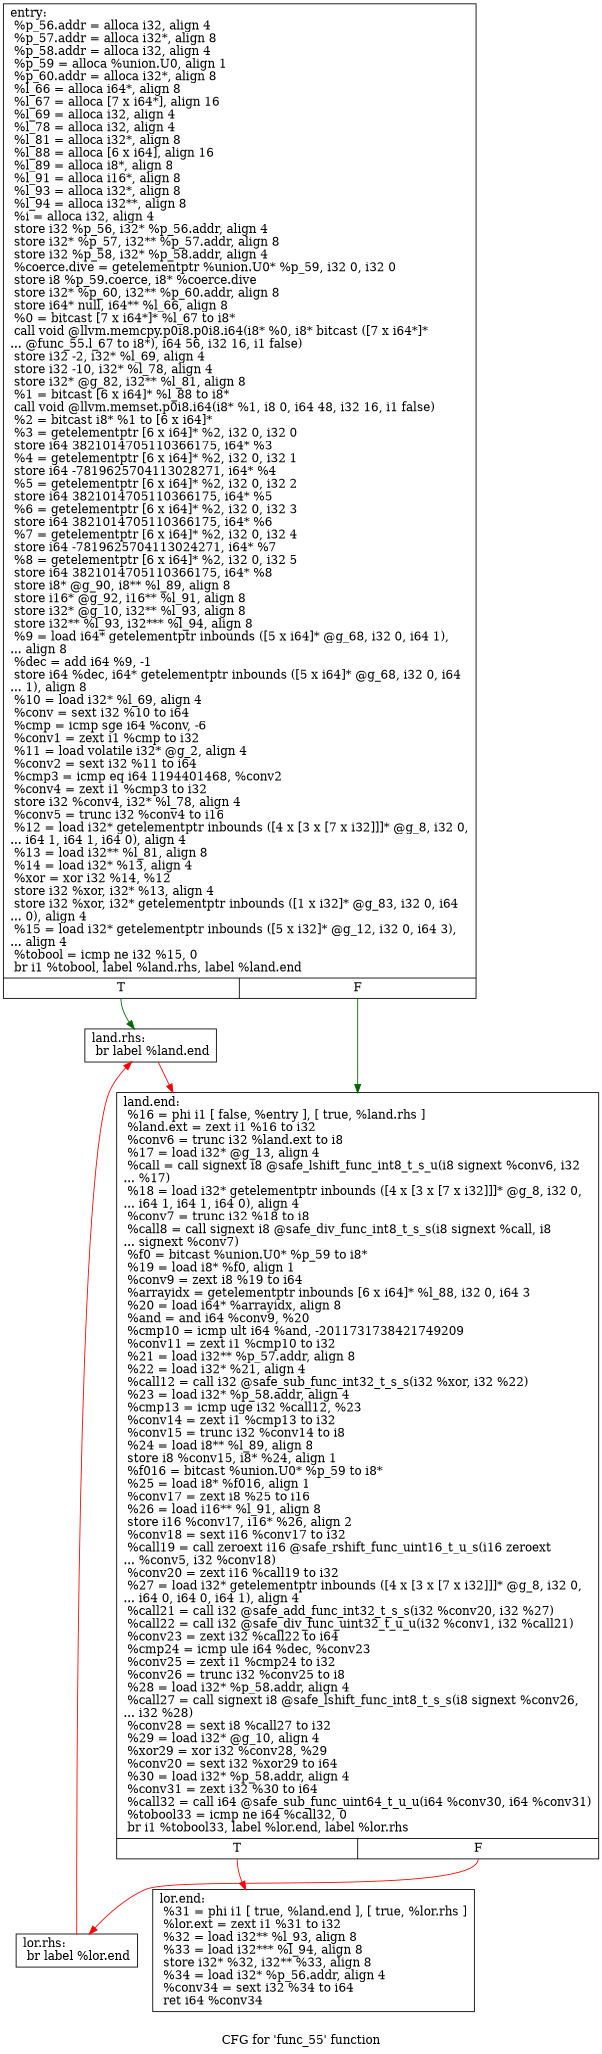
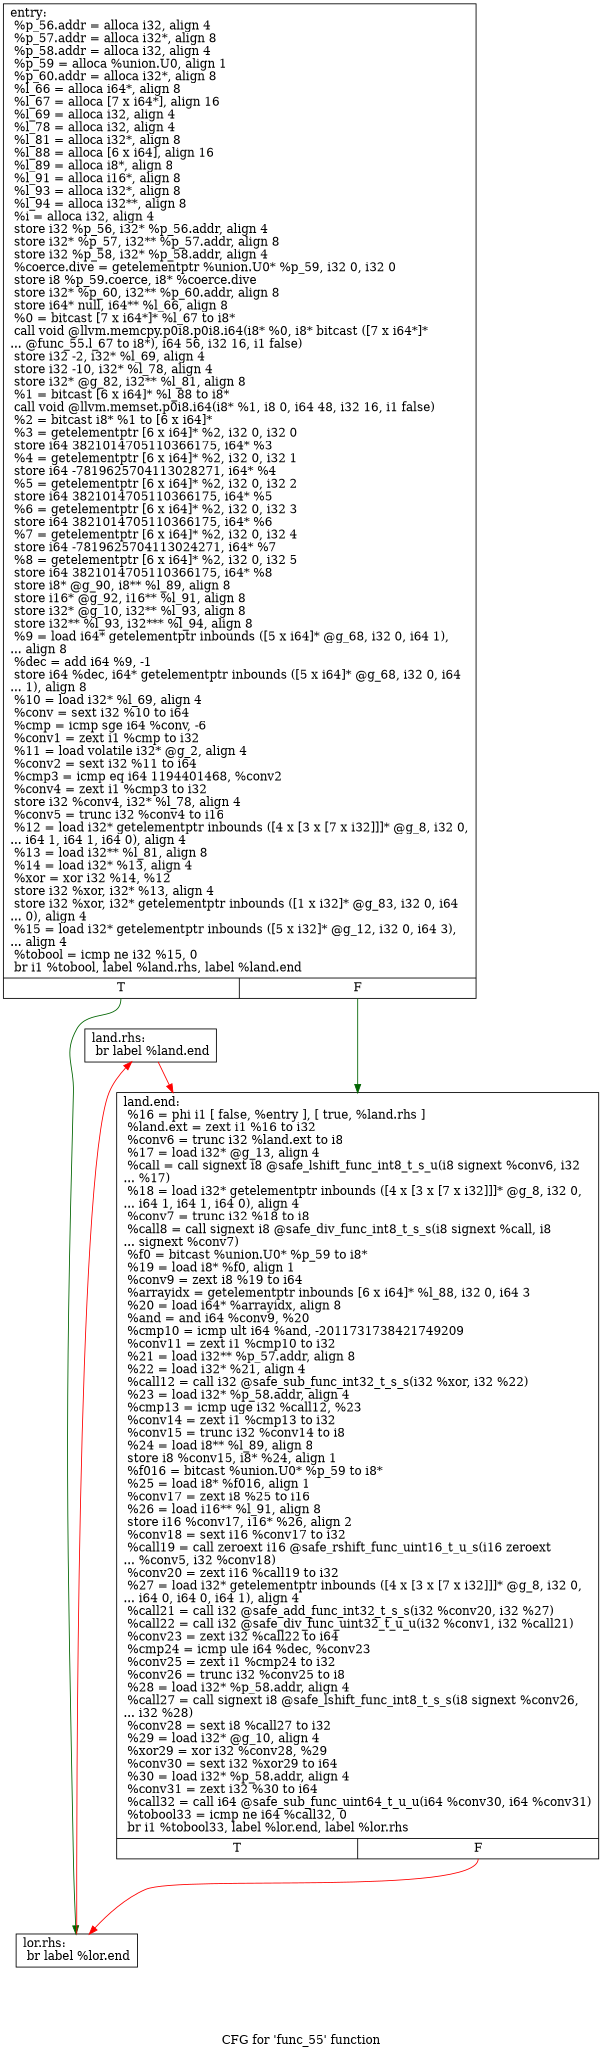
  digraph {
    label="CFG for 'func_55' function"
    node [shape=record]
    edge [color=red]
    n1 [label="{entry:\l  %p_56.addr = alloca i32, align 4\l  %p_57.addr = alloca i32*, align 8\l  %p_58.addr = alloca i32, align 4\l  %p_59 = alloca %union.U0, align 1\l  %p_60.addr = alloca i32*, align 8\l  %l_66 = alloca i64*, align 8\l  %l_67 = alloca [7 x i64*], align 16\l  %l_69 = alloca i32, align 4\l  %l_78 = alloca i32, align 4\l  %l_81 = alloca i32*, align 8\l  %l_88 = alloca [6 x i64], align 16\l  %l_89 = alloca i8*, align 8\l  %l_91 = alloca i16*, align 8\l  %l_93 = alloca i32*, align 8\l  %l_94 = alloca i32**, align 8\l  %i = alloca i32, align 4\l  store i32 %p_56, i32* %p_56.addr, align 4\l  store i32* %p_57, i32** %p_57.addr, align 8\l  store i32 %p_58, i32* %p_58.addr, align 4\l  %coerce.dive = getelementptr %union.U0* %p_59, i32 0, i32 0\l  store i8 %p_59.coerce, i8* %coerce.dive\l  store i32* %p_60, i32** %p_60.addr, align 8\l  store i64* null, i64** %l_66, align 8\l  %0 = bitcast [7 x i64*]* %l_67 to i8*\l  call void @llvm.memcpy.p0i8.p0i8.i64(i8* %0, i8* bitcast ([7 x i64*]*\l... @func_55.l_67 to i8*), i64 56, i32 16, i1 false)\l  store i32 -2, i32* %l_69, align 4\l  store i32 -10, i32* %l_78, align 4\l  store i32* @g_82, i32** %l_81, align 8\l  %1 = bitcast [6 x i64]* %l_88 to i8*\l  call void @llvm.memset.p0i8.i64(i8* %1, i8 0, i64 48, i32 16, i1 false)\l  %2 = bitcast i8* %1 to [6 x i64]*\l  %3 = getelementptr [6 x i64]* %2, i32 0, i32 0\l  store i64 3821014705110366175, i64* %3\l  %4 = getelementptr [6 x i64]* %2, i32 0, i32 1\l  store i64 -7819625704113028271, i64* %4\l  %5 = getelementptr [6 x i64]* %2, i32 0, i32 2\l  store i64 3821014705110366175, i64* %5\l  %6 = getelementptr [6 x i64]* %2, i32 0, i32 3\l  store i64 3821014705110366175, i64* %6\l  %7 = getelementptr [6 x i64]* %2, i32 0, i32 4\l  store i64 -7819625704113024271, i64* %7\l  %8 = getelementptr [6 x i64]* %2, i32 0, i32 5\l  store i64 3821014705110366175, i64* %8\l  store i8* @g_90, i8** %l_89, align 8\l  store i16* @g_92, i16** %l_91, align 8\l  store i32* @g_10, i32** %l_93, align 8\l  store i32** %l_93, i32*** %l_94, align 8\l  %9 = load i64* getelementptr inbounds ([5 x i64]* @g_68, i32 0, i64 1),\l... align 8\l  %dec = add i64 %9, -1\l  store i64 %dec, i64* getelementptr inbounds ([5 x i64]* @g_68, i32 0, i64\l... 1), align 8\l  %10 = load i32* %l_69, align 4\l  %conv = sext i32 %10 to i64\l  %cmp = icmp sge i64 %conv, -6\l  %conv1 = zext i1 %cmp to i32\l  %11 = load volatile i32* @g_2, align 4\l  %conv2 = sext i32 %11 to i64\l  %cmp3 = icmp eq i64 1194401468, %conv2\l  %conv4 = zext i1 %cmp3 to i32\l  store i32 %conv4, i32* %l_78, align 4\l  %conv5 = trunc i32 %conv4 to i16\l  %12 = load i32* getelementptr inbounds ([4 x [3 x [7 x i32]]]* @g_8, i32 0,\l... i64 1, i64 1, i64 0), align 4\l  %13 = load i32** %l_81, align 8\l  %14 = load i32* %13, align 4\l  %xor = xor i32 %14, %12\l  store i32 %xor, i32* %13, align 4\l  store i32 %xor, i32* getelementptr inbounds ([1 x i32]* @g_83, i32 0, i64\l... 0), align 4\l  %15 = load i32* getelementptr inbounds ([5 x i32]* @g_12, i32 0, i64 3),\l... align 4\l  %tobool = icmp ne i32 %15, 0\l  br i1 %tobool, label %land.rhs, label %land.end\l|{<s0>T|<s1>F}}"]
    n2 [label="{land.rhs:                                         \l  br label %land.end\l}"]
-   n3 [label="{land.end:                                         \l  %16 = phi i1 [ false, %entry ], [ true, %land.rhs ]\l  %land.ext = zext i1 %16 to i32\l  %conv6 = trunc i32 %land.ext to i8\l  %17 = load i32* @g_13, align 4\l  %call = call signext i8 @safe_lshift_func_int8_t_s_u(i8 signext %conv6, i32\l... %17)\l  %18 = load i32* getelementptr inbounds ([4 x [3 x [7 x i32]]]* @g_8, i32 0,\l... i64 1, i64 1, i64 0), align 4\l  %conv7 = trunc i32 %18 to i8\l  %call8 = call signext i8 @safe_div_func_int8_t_s_s(i8 signext %call, i8\l... signext %conv7)\l  %f0 = bitcast %union.U0* %p_59 to i8*\l  %19 = load i8* %f0, align 1\l  %conv9 = zext i8 %19 to i64\l  %arrayidx = getelementptr inbounds [6 x i64]* %l_88, i32 0, i64 3\l  %20 = load i64* %arrayidx, align 8\l  %and = and i64 %conv9, %20\l  %cmp10 = icmp ult i64 %and, -2011731738421749209\l  %conv11 = zext i1 %cmp10 to i32\l  %21 = load i32** %p_57.addr, align 8\l  %22 = load i32* %21, align 4\l  %call12 = call i32 @safe_sub_func_int32_t_s_s(i32 %xor, i32 %22)\l  %23 = load i32* %p_58.addr, align 4\l  %cmp13 = icmp uge i32 %call12, %23\l  %conv14 = zext i1 %cmp13 to i32\l  %conv15 = trunc i32 %conv14 to i8\l  %24 = load i8** %l_89, align 8\l  store i8 %conv15, i8* %24, align 1\l  %f016 = bitcast %union.U0* %p_59 to i8*\l  %25 = load i8* %f016, align 1\l  %conv17 = zext i8 %25 to i16\l  %26 = load i16** %l_91, align 8\l  store i16 %conv17, i16* %26, align 2\l  %conv18 = sext i16 %conv17 to i32\l  %call19 = call zeroext i16 @safe_rshift_func_uint16_t_u_s(i16 zeroext\l... %conv5, i32 %conv18)\l  %conv20 = zext i16 %call19 to i32\l  %27 = load i32* getelementptr inbounds ([4 x [3 x [7 x i32]]]* @g_8, i32 0,\l... i64 0, i64 0, i64 1), align 4\l  %call21 = call i32 @safe_add_func_int32_t_s_s(i32 %conv20, i32 %27)\l  %call22 = call i32 @safe_div_func_uint32_t_u_u(i32 %conv1, i32 %call21)\l  %conv23 = zext i32 %call22 to i64\l  %cmp24 = icmp ule i64 %dec, %conv23\l  %conv25 = zext i1 %cmp24 to i32\l  %conv26 = trunc i32 %conv25 to i8\l  %28 = load i32* %p_58.addr, align 4\l  %call27 = call signext i8 @safe_lshift_func_int8_t_s_s(i8 signext %conv26,\l... i32 %28)\l  %conv28 = sext i8 %call27 to i32\l  %29 = load i32* @g_10, align 4\l  %xor29 = xor i32 %conv28, %29\l  %conv20 = sext i32 %xor29 to i64\l  %30 = load i32* %p_58.addr, align 4\l  %conv31 = zext i32 %30 to i64\l  %call32 = call i64 @safe_sub_func_uint64_t_u_u(i64 %conv30, i64 %conv31)\l  %tobool33 = icmp ne i64 %call32, 0\l  br i1 %tobool33, label %lor.end, label %lor.rhs\l|{<s0>T|<s1>F}}"]
-   n4 [label="{lor.end:                                          \l  %31 = phi i1 [ true, %land.end ], [ true, %lor.rhs ]\l  %lor.ext = zext i1 %31 to i32\l  %32 = load i32** %l_93, align 8\l  %33 = load i32*** %l_94, align 8\l  store i32* %32, i32** %33, align 8\l  %34 = load i32* %p_56.addr, align 4\l  %conv34 = sext i32 %34 to i64\l  ret i64 %conv34\l}"]
+   n3 [label="{land.end:                                         \l  %16 = phi i1 [ false, %entry ], [ true, %land.rhs ]\l  %land.ext = zext i1 %16 to i32\l  %conv6 = trunc i32 %land.ext to i8\l  %17 = load i32* @g_13, align 4\l  %call = call signext i8 @safe_lshift_func_int8_t_s_u(i8 signext %conv6, i32\l... %17)\l  %18 = load i32* getelementptr inbounds ([4 x [3 x [7 x i32]]]* @g_8, i32 0,\l... i64 1, i64 1, i64 0), align 4\l  %conv7 = trunc i32 %18 to i8\l  %call8 = call signext i8 @safe_div_func_int8_t_s_s(i8 signext %call, i8\l... signext %conv7)\l  %f0 = bitcast %union.U0* %p_59 to i8*\l  %19 = load i8* %f0, align 1\l  %conv9 = zext i8 %19 to i64\l  %arrayidx = getelementptr inbounds [6 x i64]* %l_88, i32 0, i64 3\l  %20 = load i64* %arrayidx, align 8\l  %and = and i64 %conv9, %20\l  %cmp10 = icmp ult i64 %and, -2011731738421749209\l  %conv11 = zext i1 %cmp10 to i32\l  %21 = load i32** %p_57.addr, align 8\l  %22 = load i32* %21, align 4\l  %call12 = call i32 @safe_sub_func_int32_t_s_s(i32 %xor, i32 %22)\l  %23 = load i32* %p_58.addr, align 4\l  %cmp13 = icmp uge i32 %call12, %23\l  %conv14 = zext i1 %cmp13 to i32\l  %conv15 = trunc i32 %conv14 to i8\l  %24 = load i8** %l_89, align 8\l  store i8 %conv15, i8* %24, align 1\l  %f016 = bitcast %union.U0* %p_59 to i8*\l  %25 = load i8* %f016, align 1\l  %conv17 = zext i8 %25 to i16\l  %26 = load i16** %l_91, align 8\l  store i16 %conv17, i16* %26, align 2\l  %conv18 = sext i16 %conv17 to i32\l  %call19 = call zeroext i16 @safe_rshift_func_uint16_t_u_s(i16 zeroext\l... %conv5, i32 %conv18)\l  %conv20 = zext i16 %call19 to i32\l  %27 = load i32* getelementptr inbounds ([4 x [3 x [7 x i32]]]* @g_8, i32 0,\l... i64 0, i64 0, i64 1), align 4\l  %call21 = call i32 @safe_add_func_int32_t_s_s(i32 %conv20, i32 %27)\l  %call22 = call i32 @safe_div_func_uint32_t_u_u(i32 %conv1, i32 %call21)\l  %conv23 = zext i32 %call22 to i64\l  %cmp24 = icmp ule i64 %dec, %conv23\l  %conv25 = zext i1 %cmp24 to i32\l  %conv26 = trunc i32 %conv25 to i8\l  %28 = load i32* %p_58.addr, align 4\l  %call27 = call signext i8 @safe_lshift_func_int8_t_s_s(i8 signext %conv26,\l... i32 %28)\l  %conv28 = sext i8 %call27 to i32\l  %29 = load i32* @g_10, align 4\l  %xor29 = xor i32 %conv28, %29\l  %conv30 = sext i32 %xor29 to i64\l  %30 = load i32* %p_58.addr, align 4\l  %conv31 = zext i32 %30 to i64\l  %call32 = call i64 @safe_sub_func_uint64_t_u_u(i64 %conv30, i64 %conv31)\l  %tobool33 = icmp ne i64 %call32, 0\l  br i1 %tobool33, label %lor.end, label %lor.rhs\l|{<s0>T|<s1>F}}"]
    n5 [label="{lor.rhs:                                          \l  br label %lor.end\l}"]
-   n1 -> n2 [color=darkgreen tailport=s0]
+   n1 -> n5 [color=darkgreen tailport=s0]
    n1 -> n3 [color=darkgreen tailport=s1]
    n2 -> n3
-   n3 -> n4 [tailport=s0]
    n3 -> n5 [tailport=s1]
    n5 -> n2
  }
